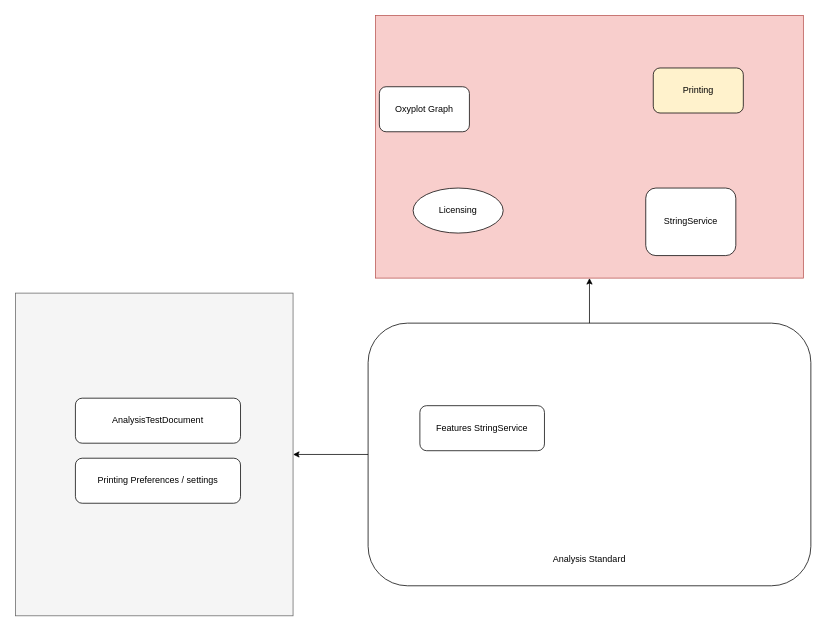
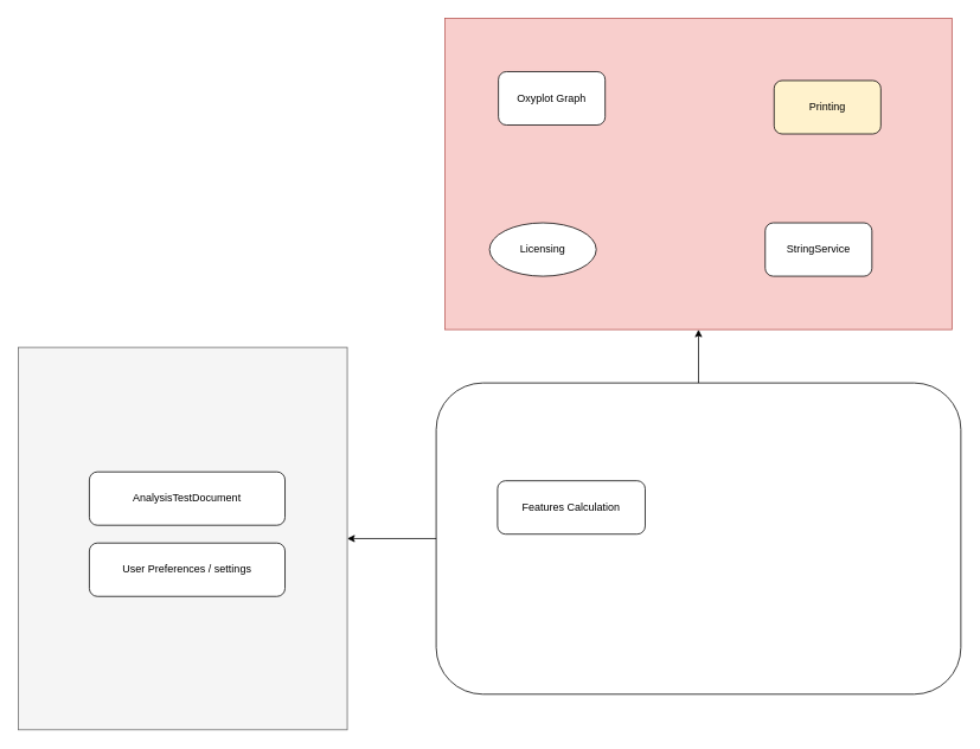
  <mxCell id="0" />
  <mxCell id="1" parent="0" />
  <mxCell id="2" value="" style="rounded=0;whiteSpace=wrap;html=1;fillColor=#f8cecc;strokeColor=#b85450;" vertex="1" parent="1"><mxGeometry x="500" y="20" width="570" height="350" as="geometry" /></mxCell>
  <mxCell id="3" value="" style="rounded=0;whiteSpace=wrap;html=1;fillColor=#f5f5f5;fontColor=#333333;strokeColor=#666666;" vertex="1" parent="1"><mxGeometry x="20" y="390" width="370" height="430" as="geometry" /></mxCell>
  <mxCell id="4" value="AnalysisTestDocument" style="rounded=1;whiteSpace=wrap;html=1;" vertex="1" parent="1"><mxGeometry x="100" y="530" width="220" height="60" as="geometry" /></mxCell>
- <mxCell id="5" value="Printing Preferences / settings" style="rounded=1;whiteSpace=wrap;html=1;" vertex="1" parent="1"><mxGeometry x="100" y="610" width="220" height="60" as="geometry" /></mxCell>
- <mxCell id="6" value="Oxyplot Graph" style="rounded=1;whiteSpace=wrap;html=1;" vertex="1" parent="1"><mxGeometry x="505" y="115" width="120" height="60" as="geometry" /></mxCell>
+ <mxCell id="5" value="User Preferences / settings" style="rounded=1;whiteSpace=wrap;html=1;" vertex="1" parent="1"><mxGeometry x="100" y="610" width="220" height="60" as="geometry" /></mxCell>
+ <mxCell id="6" value="Oxyplot Graph" style="rounded=1;whiteSpace=wrap;html=1;" vertex="1" parent="1"><mxGeometry x="560" y="80" width="120" height="60" as="geometry" /></mxCell>
  <mxCell id="7" value="Printing" style="rounded=1;whiteSpace=wrap;html=1;fillColor=#fff2cc;" vertex="1" parent="1"><mxGeometry x="870" y="90" width="120" height="60" as="geometry" /></mxCell>
  <mxCell id="8" value="Licensing" style="ellipse;whiteSpace=wrap;html=1;" vertex="1" parent="1"><mxGeometry x="550" y="250" width="120" height="60" as="geometry" /></mxCell>
- <mxCell id="9" value="StringService" style="rounded=1;whiteSpace=wrap;html=1;" vertex="1" parent="1"><mxGeometry x="860" y="250" width="120" height="90" as="geometry" /></mxCell>
+ <mxCell id="9" value="StringService" style="rounded=1;whiteSpace=wrap;html=1;" vertex="1" parent="1"><mxGeometry x="860" y="250" width="120" height="60" as="geometry" /></mxCell>
  <mxCell id="10" value="" style="group" vertex="1" connectable="0" parent="1"><mxGeometry x="490" y="430" width="590" height="350" as="geometry" /></mxCell>
  <mxCell id="11" value="" style="rounded=1;whiteSpace=wrap;html=1;" vertex="1" parent="10"><mxGeometry width="590" height="350" as="geometry" /></mxCell>
- <mxCell id="12" value="Analysis Standard" style="text;html=1;align=center;verticalAlign=middle;whiteSpace=wrap;rounded=0;" vertex="1" parent="10"><mxGeometry x="235" y="300" width="120" height="30" as="geometry" /></mxCell>
- <mxCell id="13" value="Features StringService" style="rounded=1;whiteSpace=wrap;html=1;" vertex="1" parent="10"><mxGeometry x="69" y="110" width="166" height="60" as="geometry" /></mxCell>
+ <mxCell id="13" value="Features Calculation" style="rounded=1;whiteSpace=wrap;html=1;" vertex="1" parent="10"><mxGeometry x="69" y="110" width="166" height="60" as="geometry" /></mxCell>
  <mxCell id="14" style="edgeStyle=orthogonalEdgeStyle;rounded=0;orthogonalLoop=1;jettySize=auto;html=1;entryX=0.5;entryY=1;entryDx=0;entryDy=0;" edge="1" parent="1" source="11" target="2"><mxGeometry relative="1" as="geometry" /></mxCell>
  <mxCell id="15" style="edgeStyle=orthogonalEdgeStyle;rounded=0;orthogonalLoop=1;jettySize=auto;html=1;entryX=1;entryY=0.5;entryDx=0;entryDy=0;" edge="1" parent="1" source="11" target="3"><mxGeometry relative="1" as="geometry" /></mxCell>
